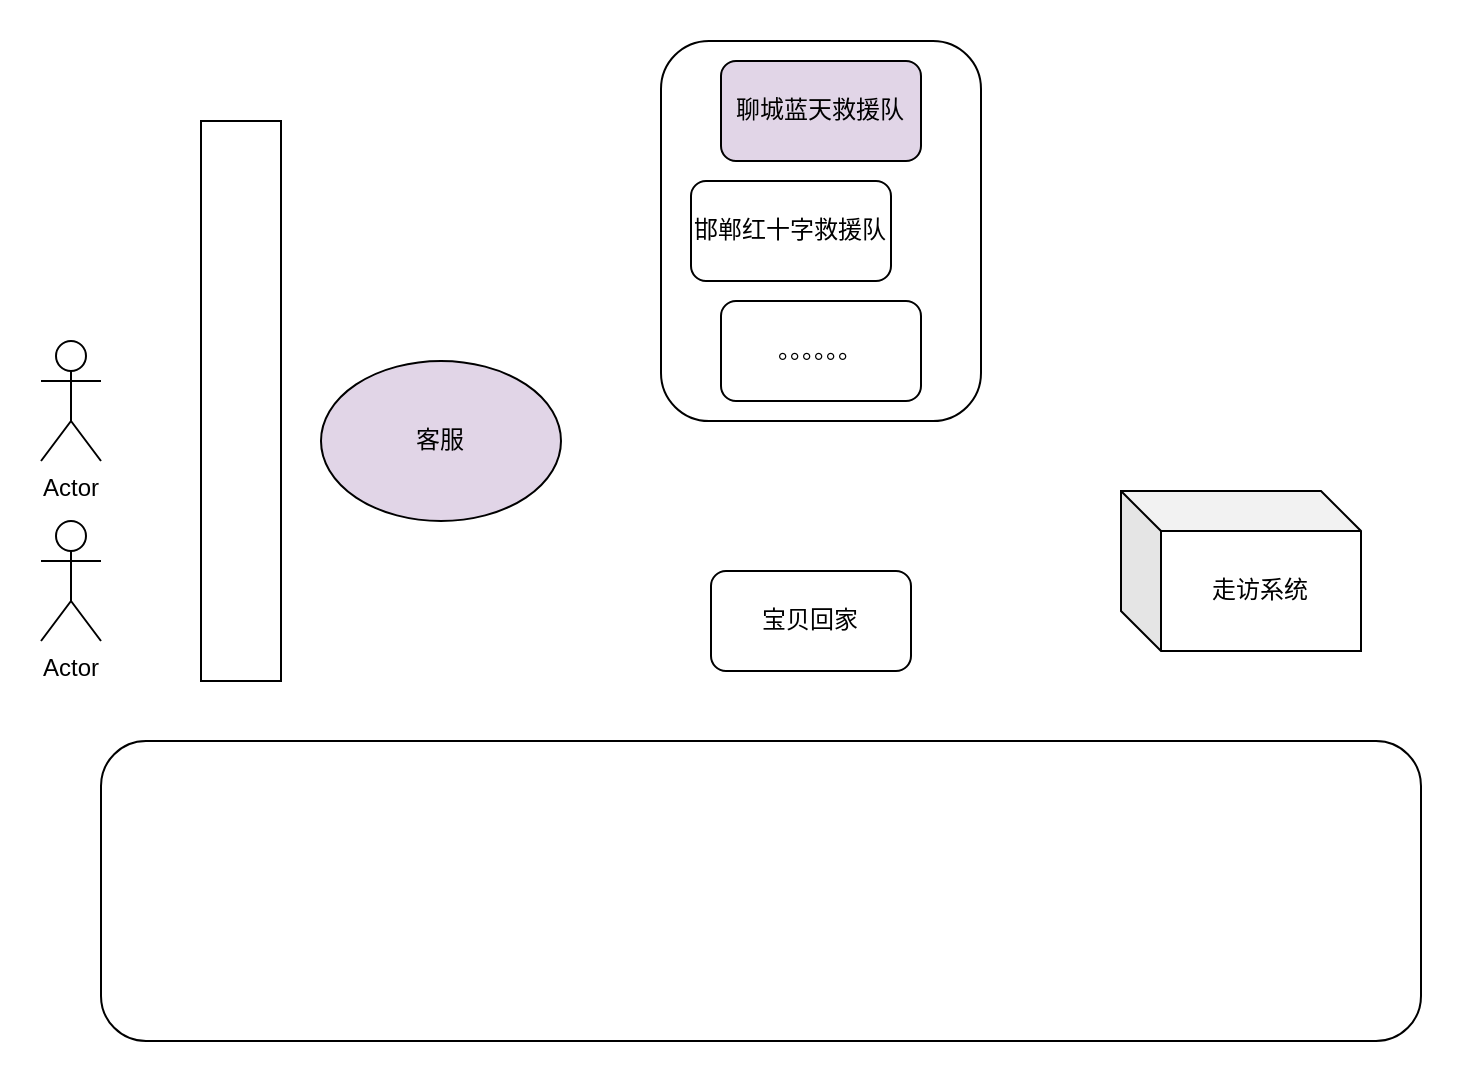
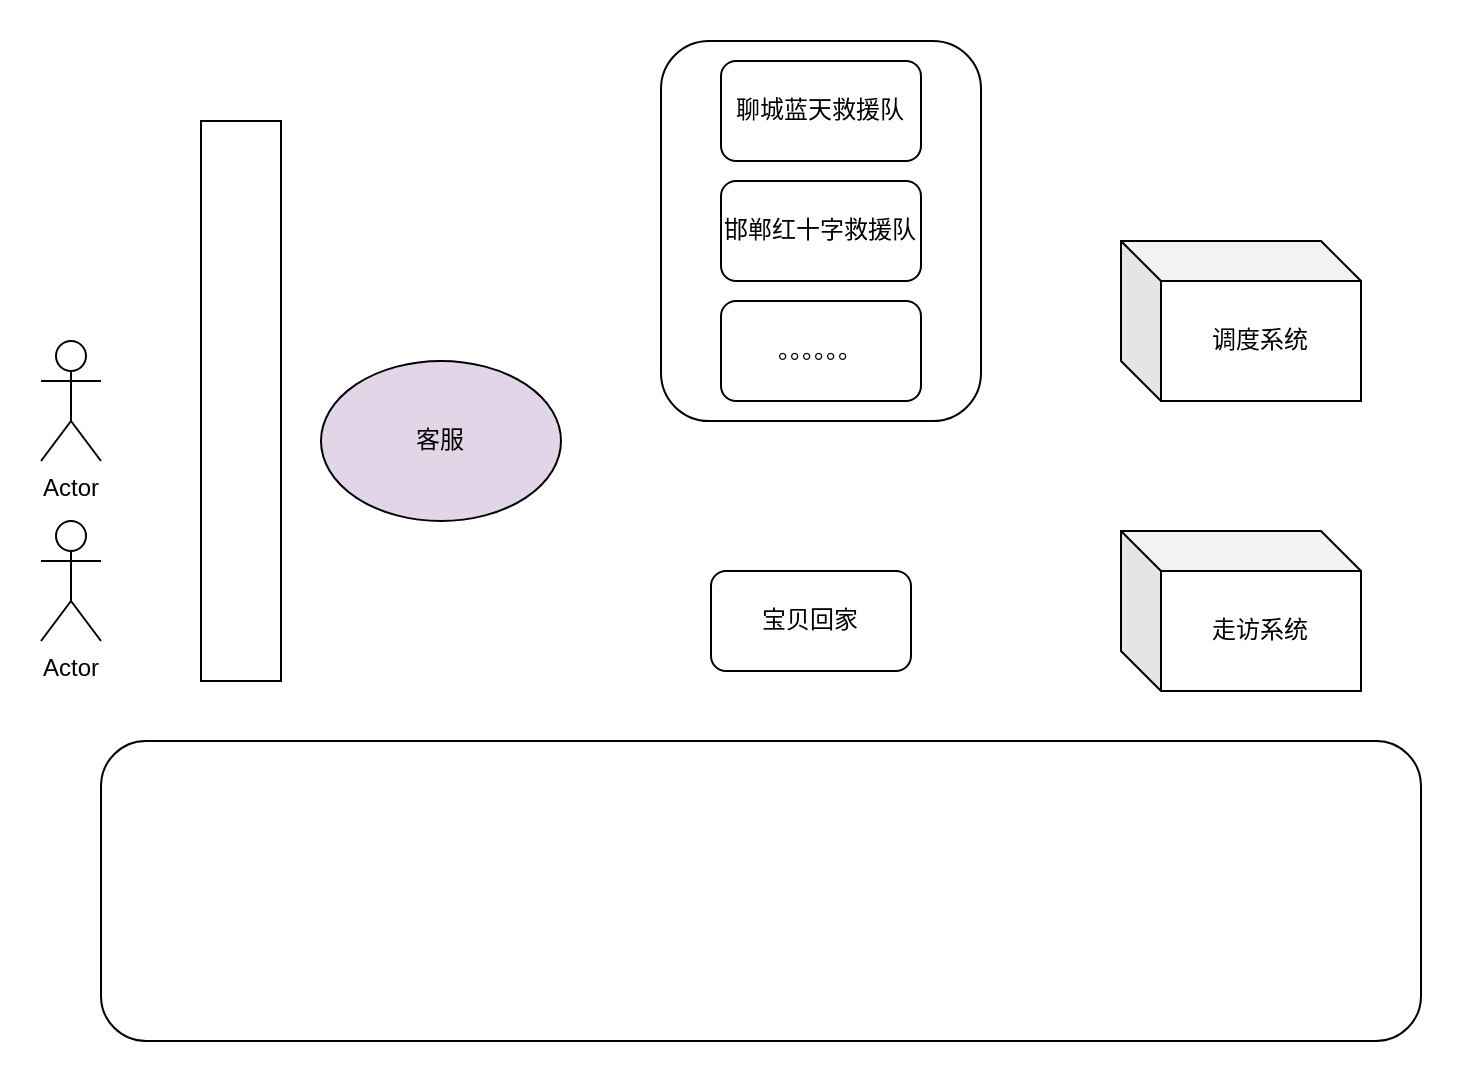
  <mxCell id="0" />
  <mxCell id="1" parent="0" />
  <mxCell id="2" value="Actor" style="shape=umlActor;verticalLabelPosition=bottom;verticalAlign=top;html=1;outlineConnect=0;" vertex="1" parent="1"><mxGeometry x="20" y="170" width="30" height="60" as="geometry" /></mxCell>
  <mxCell id="3" value="" style="rounded=0;whiteSpace=wrap;html=1;" vertex="1" parent="1"><mxGeometry x="100" y="60" width="40" height="280" as="geometry" /></mxCell>
  <mxCell id="4" value="" style="rounded=1;whiteSpace=wrap;html=1;" vertex="1" parent="1"><mxGeometry x="50" y="370" width="660" height="150" as="geometry" /></mxCell>
  <mxCell id="5" value="" style="rounded=1;whiteSpace=wrap;html=1;" vertex="1" parent="1"><mxGeometry x="330" y="20" width="160" height="190" as="geometry" /></mxCell>
  <mxCell id="6" value="宝贝回家" style="rounded=1;whiteSpace=wrap;html=1;" vertex="1" parent="1"><mxGeometry x="355" y="285" width="100" height="50" as="geometry" /></mxCell>
  <mxCell id="7" value="客服" style="ellipse;whiteSpace=wrap;html=1;fillColor=#e1d5e7;" vertex="1" parent="1"><mxGeometry x="160" y="180" width="120" height="80" as="geometry" /></mxCell>
- <mxCell id="8" value="邯郸红十字救援队" style="rounded=1;whiteSpace=wrap;html=1;" vertex="1" parent="1"><mxGeometry x="345" y="90" width="100" height="50" as="geometry" /></mxCell>
- <mxCell id="9" value="聊城蓝天救援队" style="rounded=1;whiteSpace=wrap;html=1;fillColor=#e1d5e7;" vertex="1" parent="1"><mxGeometry x="360" y="30" width="100" height="50" as="geometry" /></mxCell>
+ <mxCell id="8" value="邯郸红十字救援队" style="rounded=1;whiteSpace=wrap;html=1;" vertex="1" parent="1"><mxGeometry x="360" y="90" width="100" height="50" as="geometry" /></mxCell>
+ <mxCell id="9" value="聊城蓝天救援队" style="rounded=1;whiteSpace=wrap;html=1;" vertex="1" parent="1"><mxGeometry x="360" y="30" width="100" height="50" as="geometry" /></mxCell>
  <mxCell id="10" value="。。。。。。" style="rounded=1;whiteSpace=wrap;html=1;" vertex="1" parent="1"><mxGeometry x="360" y="150" width="100" height="50" as="geometry" /></mxCell>
+ <mxCell id="11" value="调度系统" style="shape=cube;whiteSpace=wrap;html=1;boundedLbl=1;backgroundOutline=1;darkOpacity=0.05;darkOpacity2=0.1;" vertex="1" parent="1"><mxGeometry x="560" y="120" width="120" height="80" as="geometry" /></mxCell>
  <mxCell id="12" value="Actor" style="shape=umlActor;verticalLabelPosition=bottom;verticalAlign=top;html=1;outlineConnect=0;" vertex="1" parent="1"><mxGeometry x="20" y="260" width="30" height="60" as="geometry" /></mxCell>
- <mxCell id="13" value="走访系统" style="shape=cube;whiteSpace=wrap;html=1;boundedLbl=1;backgroundOutline=1;darkOpacity=0.05;darkOpacity2=0.1;" vertex="1" parent="1"><mxGeometry x="560" y="245" width="120" height="80" as="geometry" /></mxCell>
+ <mxCell id="13" value="走访系统" style="shape=cube;whiteSpace=wrap;html=1;boundedLbl=1;backgroundOutline=1;darkOpacity=0.05;darkOpacity2=0.1;" vertex="1" parent="1"><mxGeometry x="560" y="265" width="120" height="80" as="geometry" /></mxCell>
